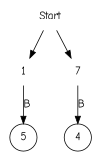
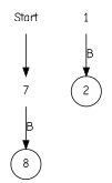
  digraph {
    fontname="Comic Neue"
    node [fontname="Comic Neue" shape=plaintext]
    edge [fontname="Comic Neue"]
    Start [shape=none]
    n2 [label=1]
    n3 [label=7]
-   n4 [label=5 shape=circle]
-   n5 [label=4 shape=circle]
-   Start -> n2
+   n4 [label=2 shape=circle]
+   n5 [label=8 shape=circle]
    Start -> n3
    n2 -> n4 [label=B]
    n3 -> n5 [label=B]
  }
